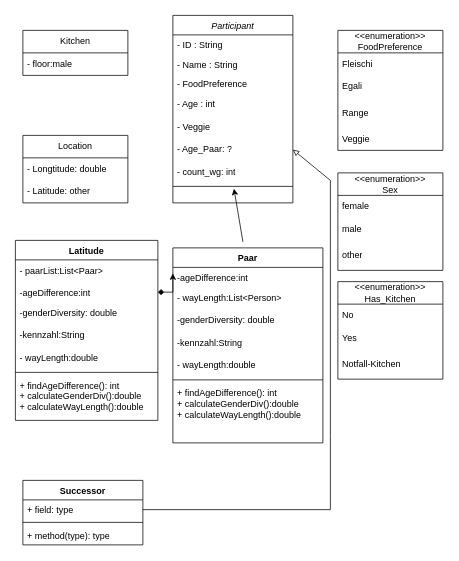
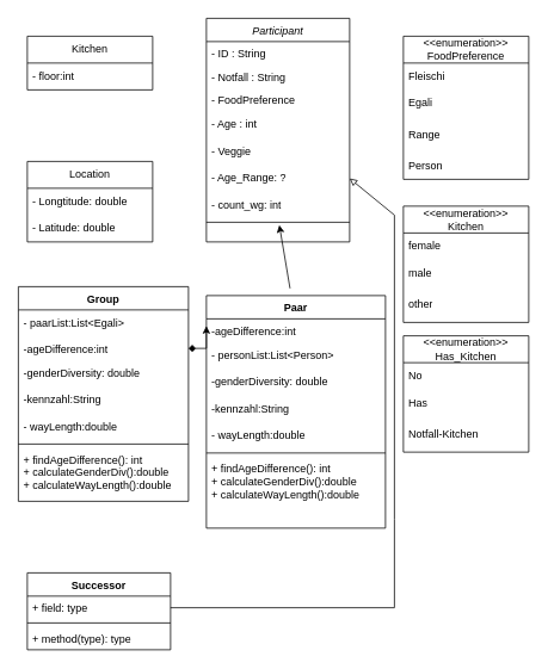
  <mxCell id="0" />
  <mxCell id="1" parent="0" />
  <mxCell id="2" value="Participant" style="swimlane;fontStyle=2;align=center;verticalAlign=top;childLayout=stackLayout;horizontal=1;startSize=26;horizontalStack=0;resizeParent=1;resizeLast=0;collapsible=1;marginBottom=0;rounded=0;shadow=0;strokeWidth=1;" parent="1" vertex="1"><mxGeometry x="230" y="20" width="160" height="250" as="geometry"><mxRectangle x="230" y="140" width="160" height="26" as="alternateBounds" /></mxGeometry></mxCell>
  <mxCell id="3" value="- ID : String" style="text;align=left;verticalAlign=top;spacingLeft=4;spacingRight=4;overflow=hidden;rotatable=0;points=[[0,0.5],[1,0.5]];portConstraint=eastwest;" parent="2" vertex="1"><mxGeometry y="26" width="160" height="26" as="geometry" /></mxCell>
- <mxCell id="4" value="- Name : String" style="text;align=left;verticalAlign=top;spacingLeft=4;spacingRight=4;overflow=hidden;rotatable=0;points=[[0,0.5],[1,0.5]];portConstraint=eastwest;rounded=0;shadow=0;html=0;" parent="2" vertex="1"><mxGeometry y="52" width="160" height="26" as="geometry" /></mxCell>
+ <mxCell id="4" value="- Notfall : String" style="text;align=left;verticalAlign=top;spacingLeft=4;spacingRight=4;overflow=hidden;rotatable=0;points=[[0,0.5],[1,0.5]];portConstraint=eastwest;rounded=0;shadow=0;html=0;" parent="2" vertex="1"><mxGeometry y="52" width="160" height="26" as="geometry" /></mxCell>
  <mxCell id="5" value="- FoodPreference" style="text;align=left;verticalAlign=top;spacingLeft=4;spacingRight=4;overflow=hidden;rotatable=0;points=[[0,0.5],[1,0.5]];portConstraint=eastwest;rounded=0;shadow=0;html=0;" parent="2" vertex="1"><mxGeometry y="78" width="160" height="26" as="geometry" /></mxCell>
  <mxCell id="6" value="- Age : int" style="text;strokeColor=none;fillColor=none;align=left;verticalAlign=middle;spacingLeft=4;spacingRight=4;overflow=hidden;points=[[0,0.5],[1,0.5]];portConstraint=eastwest;rotatable=0;whiteSpace=wrap;html=1;" vertex="1" parent="2"><mxGeometry y="104" width="160" height="30" as="geometry" /></mxCell>
  <mxCell id="7" value="- Veggie" style="text;strokeColor=none;fillColor=none;align=left;verticalAlign=middle;spacingLeft=4;spacingRight=4;overflow=hidden;points=[[0,0.5],[1,0.5]];portConstraint=eastwest;rotatable=0;whiteSpace=wrap;html=1;" vertex="1" parent="2"><mxGeometry y="134" width="160" height="30" as="geometry" /></mxCell>
- <mxCell id="8" value="- Age_Paar: ?" style="text;strokeColor=none;fillColor=none;align=left;verticalAlign=middle;spacingLeft=4;spacingRight=4;overflow=hidden;points=[[0,0.5],[1,0.5]];portConstraint=eastwest;rotatable=0;whiteSpace=wrap;html=1;" vertex="1" parent="2"><mxGeometry y="164" width="160" height="30" as="geometry" /></mxCell>
+ <mxCell id="8" value="- Age_Range: ?" style="text;strokeColor=none;fillColor=none;align=left;verticalAlign=middle;spacingLeft=4;spacingRight=4;overflow=hidden;points=[[0,0.5],[1,0.5]];portConstraint=eastwest;rotatable=0;whiteSpace=wrap;html=1;" vertex="1" parent="2"><mxGeometry y="164" width="160" height="30" as="geometry" /></mxCell>
  <mxCell id="9" value="- count_wg: int" style="text;strokeColor=none;fillColor=none;align=left;verticalAlign=middle;spacingLeft=4;spacingRight=4;overflow=hidden;points=[[0,0.5],[1,0.5]];portConstraint=eastwest;rotatable=0;whiteSpace=wrap;html=1;" vertex="1" parent="2"><mxGeometry y="194" width="160" height="30" as="geometry" /></mxCell>
  <mxCell id="10" value="" style="line;html=1;strokeWidth=1;align=left;verticalAlign=middle;spacingTop=-1;spacingLeft=3;spacingRight=3;rotatable=0;labelPosition=right;points=[];portConstraint=eastwest;" parent="2" vertex="1"><mxGeometry y="224" width="160" height="8" as="geometry" /></mxCell>
  <mxCell id="11" value="&amp;lt;&amp;lt;enumeration&amp;gt;&amp;gt;&lt;br&gt;FoodPreference" style="swimlane;fontStyle=0;childLayout=stackLayout;horizontal=1;startSize=30;horizontalStack=0;resizeParent=1;resizeParentMax=0;resizeLast=0;collapsible=1;marginBottom=0;whiteSpace=wrap;html=1;" vertex="1" parent="1"><mxGeometry x="450" y="40" width="140" height="160" as="geometry" /></mxCell>
  <mxCell id="12" value="Fleischi" style="text;strokeColor=none;fillColor=none;align=left;verticalAlign=middle;spacingLeft=4;spacingRight=4;overflow=hidden;points=[[0,0.5],[1,0.5]];portConstraint=eastwest;rotatable=0;whiteSpace=wrap;html=1;" vertex="1" parent="11"><mxGeometry y="30" width="140" height="30" as="geometry" /></mxCell>
  <mxCell id="13" value="Egali" style="text;strokeColor=none;fillColor=none;align=left;verticalAlign=middle;spacingLeft=4;spacingRight=4;overflow=hidden;points=[[0,0.5],[1,0.5]];portConstraint=eastwest;rotatable=0;whiteSpace=wrap;html=1;" vertex="1" parent="11"><mxGeometry y="60" width="140" height="30" as="geometry" /></mxCell>
  <mxCell id="14" value="Range" style="text;strokeColor=none;fillColor=none;align=left;verticalAlign=middle;spacingLeft=4;spacingRight=4;overflow=hidden;points=[[0,0.5],[1,0.5]];portConstraint=eastwest;rotatable=0;whiteSpace=wrap;html=1;" vertex="1" parent="11"><mxGeometry y="90" width="140" height="40" as="geometry" /></mxCell>
- <mxCell id="15" value="Veggie" style="text;strokeColor=none;fillColor=none;align=left;verticalAlign=middle;spacingLeft=4;spacingRight=4;overflow=hidden;points=[[0,0.5],[1,0.5]];portConstraint=eastwest;rotatable=0;whiteSpace=wrap;html=1;" vertex="1" parent="11"><mxGeometry y="130" width="140" height="30" as="geometry" /></mxCell>
- <mxCell id="16" value="&amp;lt;&amp;lt;enumeration&amp;gt;&amp;gt;&lt;br&gt;Sex" style="swimlane;fontStyle=0;childLayout=stackLayout;horizontal=1;startSize=30;horizontalStack=0;resizeParent=1;resizeParentMax=0;resizeLast=0;collapsible=1;marginBottom=0;whiteSpace=wrap;html=1;" vertex="1" parent="1"><mxGeometry x="450" y="230" width="140" height="130" as="geometry" /></mxCell>
+ <mxCell id="15" value="Person" style="text;strokeColor=none;fillColor=none;align=left;verticalAlign=middle;spacingLeft=4;spacingRight=4;overflow=hidden;points=[[0,0.5],[1,0.5]];portConstraint=eastwest;rotatable=0;whiteSpace=wrap;html=1;" vertex="1" parent="11"><mxGeometry y="130" width="140" height="30" as="geometry" /></mxCell>
+ <mxCell id="16" value="&amp;lt;&amp;lt;enumeration&amp;gt;&amp;gt;&lt;br&gt;Kitchen" style="swimlane;fontStyle=0;childLayout=stackLayout;horizontal=1;startSize=30;horizontalStack=0;resizeParent=1;resizeParentMax=0;resizeLast=0;collapsible=1;marginBottom=0;whiteSpace=wrap;html=1;" vertex="1" parent="1"><mxGeometry x="450" y="230" width="140" height="130" as="geometry" /></mxCell>
  <mxCell id="17" value="female" style="text;strokeColor=none;fillColor=none;align=left;verticalAlign=middle;spacingLeft=4;spacingRight=4;overflow=hidden;points=[[0,0.5],[1,0.5]];portConstraint=eastwest;rotatable=0;whiteSpace=wrap;html=1;" vertex="1" parent="16"><mxGeometry y="30" width="140" height="30" as="geometry" /></mxCell>
  <mxCell id="18" value="male" style="text;strokeColor=none;fillColor=none;align=left;verticalAlign=middle;spacingLeft=4;spacingRight=4;overflow=hidden;points=[[0,0.5],[1,0.5]];portConstraint=eastwest;rotatable=0;whiteSpace=wrap;html=1;" vertex="1" parent="16"><mxGeometry y="60" width="140" height="30" as="geometry" /></mxCell>
  <mxCell id="19" value="other" style="text;strokeColor=none;fillColor=none;align=left;verticalAlign=middle;spacingLeft=4;spacingRight=4;overflow=hidden;points=[[0,0.5],[1,0.5]];portConstraint=eastwest;rotatable=0;whiteSpace=wrap;html=1;" vertex="1" parent="16"><mxGeometry y="90" width="140" height="40" as="geometry" /></mxCell>
  <mxCell id="20" value="&amp;lt;&amp;lt;enumeration&amp;gt;&amp;gt;&lt;br&gt;Has_Kitchen" style="swimlane;fontStyle=0;childLayout=stackLayout;horizontal=1;startSize=30;horizontalStack=0;resizeParent=1;resizeParentMax=0;resizeLast=0;collapsible=1;marginBottom=0;whiteSpace=wrap;html=1;" vertex="1" parent="1"><mxGeometry x="450" y="375" width="140" height="130" as="geometry" /></mxCell>
  <mxCell id="21" value="No" style="text;strokeColor=none;fillColor=none;align=left;verticalAlign=middle;spacingLeft=4;spacingRight=4;overflow=hidden;points=[[0,0.5],[1,0.5]];portConstraint=eastwest;rotatable=0;whiteSpace=wrap;html=1;" vertex="1" parent="20"><mxGeometry y="30" width="140" height="30" as="geometry" /></mxCell>
- <mxCell id="22" value="Yes" style="text;strokeColor=none;fillColor=none;align=left;verticalAlign=middle;spacingLeft=4;spacingRight=4;overflow=hidden;points=[[0,0.5],[1,0.5]];portConstraint=eastwest;rotatable=0;whiteSpace=wrap;html=1;" vertex="1" parent="20"><mxGeometry y="60" width="140" height="30" as="geometry" /></mxCell>
+ <mxCell id="22" value="Has" style="text;strokeColor=none;fillColor=none;align=left;verticalAlign=middle;spacingLeft=4;spacingRight=4;overflow=hidden;points=[[0,0.5],[1,0.5]];portConstraint=eastwest;rotatable=0;whiteSpace=wrap;html=1;" vertex="1" parent="20"><mxGeometry y="60" width="140" height="30" as="geometry" /></mxCell>
  <mxCell id="23" value="Notfall-Kitchen" style="text;strokeColor=none;fillColor=none;align=left;verticalAlign=middle;spacingLeft=4;spacingRight=4;overflow=hidden;points=[[0,0.5],[1,0.5]];portConstraint=eastwest;rotatable=0;whiteSpace=wrap;html=1;" vertex="1" parent="20"><mxGeometry y="90" width="140" height="40" as="geometry" /></mxCell>
  <mxCell id="24" value="Kitchen" style="swimlane;fontStyle=0;childLayout=stackLayout;horizontal=1;startSize=30;horizontalStack=0;resizeParent=1;resizeParentMax=0;resizeLast=0;collapsible=1;marginBottom=0;whiteSpace=wrap;html=1;" vertex="1" parent="1"><mxGeometry x="30" y="40" width="140" height="60" as="geometry" /></mxCell>
- <mxCell id="25" value="- floor:male" style="text;strokeColor=none;fillColor=none;align=left;verticalAlign=middle;spacingLeft=4;spacingRight=4;overflow=hidden;points=[[0,0.5],[1,0.5]];portConstraint=eastwest;rotatable=0;whiteSpace=wrap;html=1;" vertex="1" parent="24"><mxGeometry y="30" width="140" height="30" as="geometry" /></mxCell>
+ <mxCell id="25" value="- floor:int" style="text;strokeColor=none;fillColor=none;align=left;verticalAlign=middle;spacingLeft=4;spacingRight=4;overflow=hidden;points=[[0,0.5],[1,0.5]];portConstraint=eastwest;rotatable=0;whiteSpace=wrap;html=1;" vertex="1" parent="24"><mxGeometry y="30" width="140" height="30" as="geometry" /></mxCell>
  <mxCell id="26" value="Location" style="swimlane;fontStyle=0;childLayout=stackLayout;horizontal=1;startSize=30;horizontalStack=0;resizeParent=1;resizeParentMax=0;resizeLast=0;collapsible=1;marginBottom=0;whiteSpace=wrap;html=1;" vertex="1" parent="1"><mxGeometry x="30" y="180" width="140" height="90" as="geometry" /></mxCell>
  <mxCell id="27" value="- Longtitude: double" style="text;strokeColor=none;fillColor=none;align=left;verticalAlign=middle;spacingLeft=4;spacingRight=4;overflow=hidden;points=[[0,0.5],[1,0.5]];portConstraint=eastwest;rotatable=0;whiteSpace=wrap;html=1;" vertex="1" parent="26"><mxGeometry y="30" width="140" height="30" as="geometry" /></mxCell>
- <mxCell id="28" value="-&amp;nbsp;Latitude: other" style="text;strokeColor=none;fillColor=none;align=left;verticalAlign=middle;spacingLeft=4;spacingRight=4;overflow=hidden;points=[[0,0.5],[1,0.5]];portConstraint=eastwest;rotatable=0;whiteSpace=wrap;html=1;" vertex="1" parent="26"><mxGeometry y="60" width="140" height="30" as="geometry" /></mxCell>
+ <mxCell id="28" value="-&amp;nbsp;Latitude: double" style="text;strokeColor=none;fillColor=none;align=left;verticalAlign=middle;spacingLeft=4;spacingRight=4;overflow=hidden;points=[[0,0.5],[1,0.5]];portConstraint=eastwest;rotatable=0;whiteSpace=wrap;html=1;" vertex="1" parent="26"><mxGeometry y="60" width="140" height="30" as="geometry" /></mxCell>
  <mxCell id="29" value="" style="endArrow=classic;html=1;rounded=0;exitX=0.467;exitY=-0.031;exitDx=0;exitDy=0;entryX=0.509;entryY=0.888;entryDx=0;entryDy=0;entryPerimeter=0;exitPerimeter=0;" edge="1" parent="1" source="39" target="10"><mxGeometry width="50" height="50" relative="1" as="geometry"><mxPoint x="300" y="330" as="sourcePoint" /><mxPoint x="270" y="290" as="targetPoint" /></mxGeometry></mxCell>
- <mxCell id="30" value="Latitude" style="swimlane;fontStyle=1;align=center;verticalAlign=top;childLayout=stackLayout;horizontal=1;startSize=26;horizontalStack=0;resizeParent=1;resizeParentMax=0;resizeLast=0;collapsible=1;marginBottom=0;whiteSpace=wrap;html=1;" vertex="1" parent="1"><mxGeometry x="20" y="320" width="190" height="240" as="geometry" /></mxCell>
- <mxCell id="31" value="- paarList:List&amp;lt;Paar&amp;gt;" style="text;strokeColor=none;fillColor=none;align=left;verticalAlign=middle;spacingLeft=4;spacingRight=4;overflow=hidden;points=[[0,0.5],[1,0.5]];portConstraint=eastwest;rotatable=0;whiteSpace=wrap;html=1;" vertex="1" parent="30"><mxGeometry y="26" width="190" height="30" as="geometry" /></mxCell>
+ <mxCell id="30" value="Group" style="swimlane;fontStyle=1;align=center;verticalAlign=top;childLayout=stackLayout;horizontal=1;startSize=26;horizontalStack=0;resizeParent=1;resizeParentMax=0;resizeLast=0;collapsible=1;marginBottom=0;whiteSpace=wrap;html=1;" vertex="1" parent="1"><mxGeometry x="20" y="320" width="190" height="240" as="geometry" /></mxCell>
+ <mxCell id="31" value="- paarList:List&amp;lt;Egali&amp;gt;" style="text;strokeColor=none;fillColor=none;align=left;verticalAlign=middle;spacingLeft=4;spacingRight=4;overflow=hidden;points=[[0,0.5],[1,0.5]];portConstraint=eastwest;rotatable=0;whiteSpace=wrap;html=1;" vertex="1" parent="30"><mxGeometry y="26" width="190" height="30" as="geometry" /></mxCell>
  <mxCell id="32" value="-ageDifference:int" style="text;strokeColor=none;fillColor=none;align=left;verticalAlign=top;spacingLeft=4;spacingRight=4;overflow=hidden;rotatable=0;points=[[0,0.5],[1,0.5]];portConstraint=eastwest;whiteSpace=wrap;html=1;" vertex="1" parent="30"><mxGeometry y="56" width="190" height="26" as="geometry" /></mxCell>
  <mxCell id="33" value="-genderDiversity: double" style="text;strokeColor=none;fillColor=none;align=left;verticalAlign=middle;spacingLeft=4;spacingRight=4;overflow=hidden;points=[[0,0.5],[1,0.5]];portConstraint=eastwest;rotatable=0;whiteSpace=wrap;html=1;" vertex="1" parent="30"><mxGeometry y="82" width="190" height="30" as="geometry" /></mxCell>
  <mxCell id="34" value="-kennzahl:String" style="text;strokeColor=none;fillColor=none;align=left;verticalAlign=middle;spacingLeft=4;spacingRight=4;overflow=hidden;points=[[0,0.5],[1,0.5]];portConstraint=eastwest;rotatable=0;whiteSpace=wrap;html=1;" vertex="1" parent="30"><mxGeometry y="112" width="190" height="30" as="geometry" /></mxCell>
  <mxCell id="35" value="- wayLength:double&amp;nbsp;" style="text;strokeColor=none;fillColor=none;align=left;verticalAlign=middle;spacingLeft=4;spacingRight=4;overflow=hidden;points=[[0,0.5],[1,0.5]];portConstraint=eastwest;rotatable=0;whiteSpace=wrap;html=1;" vertex="1" parent="30"><mxGeometry y="142" width="190" height="30" as="geometry" /></mxCell>
  <mxCell id="36" value="" style="line;strokeWidth=1;fillColor=none;align=left;verticalAlign=middle;spacingTop=-1;spacingLeft=3;spacingRight=3;rotatable=0;labelPosition=right;points=[];portConstraint=eastwest;strokeColor=inherit;" vertex="1" parent="30"><mxGeometry y="172" width="190" height="8" as="geometry" /></mxCell>
  <mxCell id="37" value="+ findAgeDifference(): int&lt;br&gt;+ calculateGenderDiv():double&lt;br&gt;+ calculateWayLength():double" style="text;strokeColor=none;fillColor=none;align=left;verticalAlign=top;spacingLeft=4;spacingRight=4;overflow=hidden;rotatable=0;points=[[0,0.5],[1,0.5]];portConstraint=eastwest;whiteSpace=wrap;html=1;" vertex="1" parent="30"><mxGeometry y="180" width="190" height="60" as="geometry" /></mxCell>
  <mxCell id="38" value="" style="edgeStyle=orthogonalEdgeStyle;rounded=0;orthogonalLoop=1;jettySize=auto;html=1;exitX=1;exitY=0.5;exitDx=0;exitDy=0;entryX=0;entryY=0.308;entryDx=0;entryDy=0;entryPerimeter=0;startArrow=diamond;startFill=1;" edge="1" parent="1" source="32" target="40"><mxGeometry relative="1" as="geometry" /></mxCell>
  <mxCell id="39" value="Paar" style="swimlane;fontStyle=1;align=center;verticalAlign=top;childLayout=stackLayout;horizontal=1;startSize=26;horizontalStack=0;resizeParent=1;resizeParentMax=0;resizeLast=0;collapsible=1;marginBottom=0;whiteSpace=wrap;html=1;" vertex="1" parent="1"><mxGeometry x="230" y="330" width="200" height="260" as="geometry" /></mxCell>
  <mxCell id="40" value="-ageDifference:int" style="text;strokeColor=none;fillColor=none;align=left;verticalAlign=top;spacingLeft=4;spacingRight=4;overflow=hidden;rotatable=0;points=[[0,0.5],[1,0.5]];portConstraint=eastwest;whiteSpace=wrap;html=1;" vertex="1" parent="39"><mxGeometry y="26" width="200" height="26" as="geometry" /></mxCell>
- <mxCell id="41" value="- wayLength:List&amp;lt;Person&amp;gt;" style="text;strokeColor=none;fillColor=none;align=left;verticalAlign=middle;spacingLeft=4;spacingRight=4;overflow=hidden;points=[[0,0.5],[1,0.5]];portConstraint=eastwest;rotatable=0;whiteSpace=wrap;html=1;" vertex="1" parent="39"><mxGeometry y="52" width="200" height="30" as="geometry" /></mxCell>
+ <mxCell id="41" value="- personList:List&amp;lt;Person&amp;gt;" style="text;strokeColor=none;fillColor=none;align=left;verticalAlign=middle;spacingLeft=4;spacingRight=4;overflow=hidden;points=[[0,0.5],[1,0.5]];portConstraint=eastwest;rotatable=0;whiteSpace=wrap;html=1;" vertex="1" parent="39"><mxGeometry y="52" width="200" height="30" as="geometry" /></mxCell>
  <mxCell id="42" value="-genderDiversity: double" style="text;strokeColor=none;fillColor=none;align=left;verticalAlign=middle;spacingLeft=4;spacingRight=4;overflow=hidden;points=[[0,0.5],[1,0.5]];portConstraint=eastwest;rotatable=0;whiteSpace=wrap;html=1;" vertex="1" parent="39"><mxGeometry y="82" width="200" height="30" as="geometry" /></mxCell>
  <mxCell id="43" value="-kennzahl:String" style="text;strokeColor=none;fillColor=none;align=left;verticalAlign=middle;spacingLeft=4;spacingRight=4;overflow=hidden;points=[[0,0.5],[1,0.5]];portConstraint=eastwest;rotatable=0;whiteSpace=wrap;html=1;" vertex="1" parent="39"><mxGeometry y="112" width="200" height="30" as="geometry" /></mxCell>
  <mxCell id="44" value="- wayLength:double&amp;nbsp;" style="text;strokeColor=none;fillColor=none;align=left;verticalAlign=middle;spacingLeft=4;spacingRight=4;overflow=hidden;points=[[0,0.5],[1,0.5]];portConstraint=eastwest;rotatable=0;whiteSpace=wrap;html=1;" vertex="1" parent="39"><mxGeometry y="142" width="200" height="30" as="geometry" /></mxCell>
  <mxCell id="45" value="" style="line;strokeWidth=1;fillColor=none;align=left;verticalAlign=middle;spacingTop=-1;spacingLeft=3;spacingRight=3;rotatable=0;labelPosition=right;points=[];portConstraint=eastwest;strokeColor=inherit;" vertex="1" parent="39"><mxGeometry y="172" width="200" height="8" as="geometry" /></mxCell>
  <mxCell id="46" value="+ findAgeDifference(): int&lt;br&gt;+ calculateGenderDiv():double&lt;br&gt;+ calculateWayLength():double" style="text;strokeColor=none;fillColor=none;align=left;verticalAlign=top;spacingLeft=4;spacingRight=4;overflow=hidden;rotatable=0;points=[[0,0.5],[1,0.5]];portConstraint=eastwest;whiteSpace=wrap;html=1;" vertex="1" parent="39"><mxGeometry y="180" width="200" height="80" as="geometry" /></mxCell>
  <mxCell id="47" value="Successor" style="swimlane;fontStyle=1;align=center;verticalAlign=top;childLayout=stackLayout;horizontal=1;startSize=26;horizontalStack=0;resizeParent=1;resizeParentMax=0;resizeLast=0;collapsible=1;marginBottom=0;whiteSpace=wrap;html=1;" vertex="1" parent="1"><mxGeometry x="30" y="640" width="160" height="86" as="geometry" /></mxCell>
  <mxCell id="48" value="+ field: type" style="text;strokeColor=none;fillColor=none;align=left;verticalAlign=top;spacingLeft=4;spacingRight=4;overflow=hidden;rotatable=0;points=[[0,0.5],[1,0.5]];portConstraint=eastwest;whiteSpace=wrap;html=1;" vertex="1" parent="47"><mxGeometry y="26" width="160" height="26" as="geometry" /></mxCell>
  <mxCell id="49" value="" style="line;strokeWidth=1;fillColor=none;align=left;verticalAlign=middle;spacingTop=-1;spacingLeft=3;spacingRight=3;rotatable=0;labelPosition=right;points=[];portConstraint=eastwest;strokeColor=inherit;" vertex="1" parent="47"><mxGeometry y="52" width="160" height="8" as="geometry" /></mxCell>
  <mxCell id="50" value="+ method(type): type" style="text;strokeColor=none;fillColor=none;align=left;verticalAlign=top;spacingLeft=4;spacingRight=4;overflow=hidden;rotatable=0;points=[[0,0.5],[1,0.5]];portConstraint=eastwest;whiteSpace=wrap;html=1;" vertex="1" parent="47"><mxGeometry y="60" width="160" height="26" as="geometry" /></mxCell>
  <mxCell id="51" value="" style="endArrow=none;html=1;rounded=0;edgeStyle=orthogonalEdgeStyle;exitX=1;exitY=0.5;exitDx=0;exitDy=0;endFill=0;" edge="1" parent="1" source="48"><mxGeometry width="50" height="50" relative="1" as="geometry"><mxPoint x="260" y="680" as="sourcePoint" /><mxPoint x="440" y="240" as="targetPoint" /><Array as="points"><mxPoint x="440" y="679" /><mxPoint x="440" y="580" /></Array></mxGeometry></mxCell>
  <mxCell id="52" value="" style="endArrow=none;html=1;rounded=0;exitX=1;exitY=0.5;exitDx=0;exitDy=0;startArrow=block;startFill=0;" edge="1" parent="1" source="8"><mxGeometry width="50" height="50" relative="1" as="geometry"><mxPoint x="240" y="430" as="sourcePoint" /><mxPoint x="440" y="240" as="targetPoint" /></mxGeometry></mxCell>
